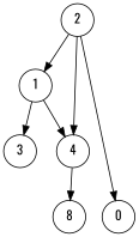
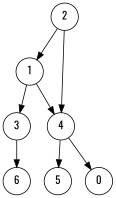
  digraph {
    fontname=Oswald
    node [fontname=Oswald shape=circle]
    edge [fontname=Oswald]
    1
    3
    4
    2
    n5 [label=0]
-   5 [label=8]
+   6
+   5
    1 -> 3
    1 -> 4
+   3 -> 6
    4 -> 5
    2 -> 1
    2 -> 4
-   2 -> n5
+   4 -> n5
  }
